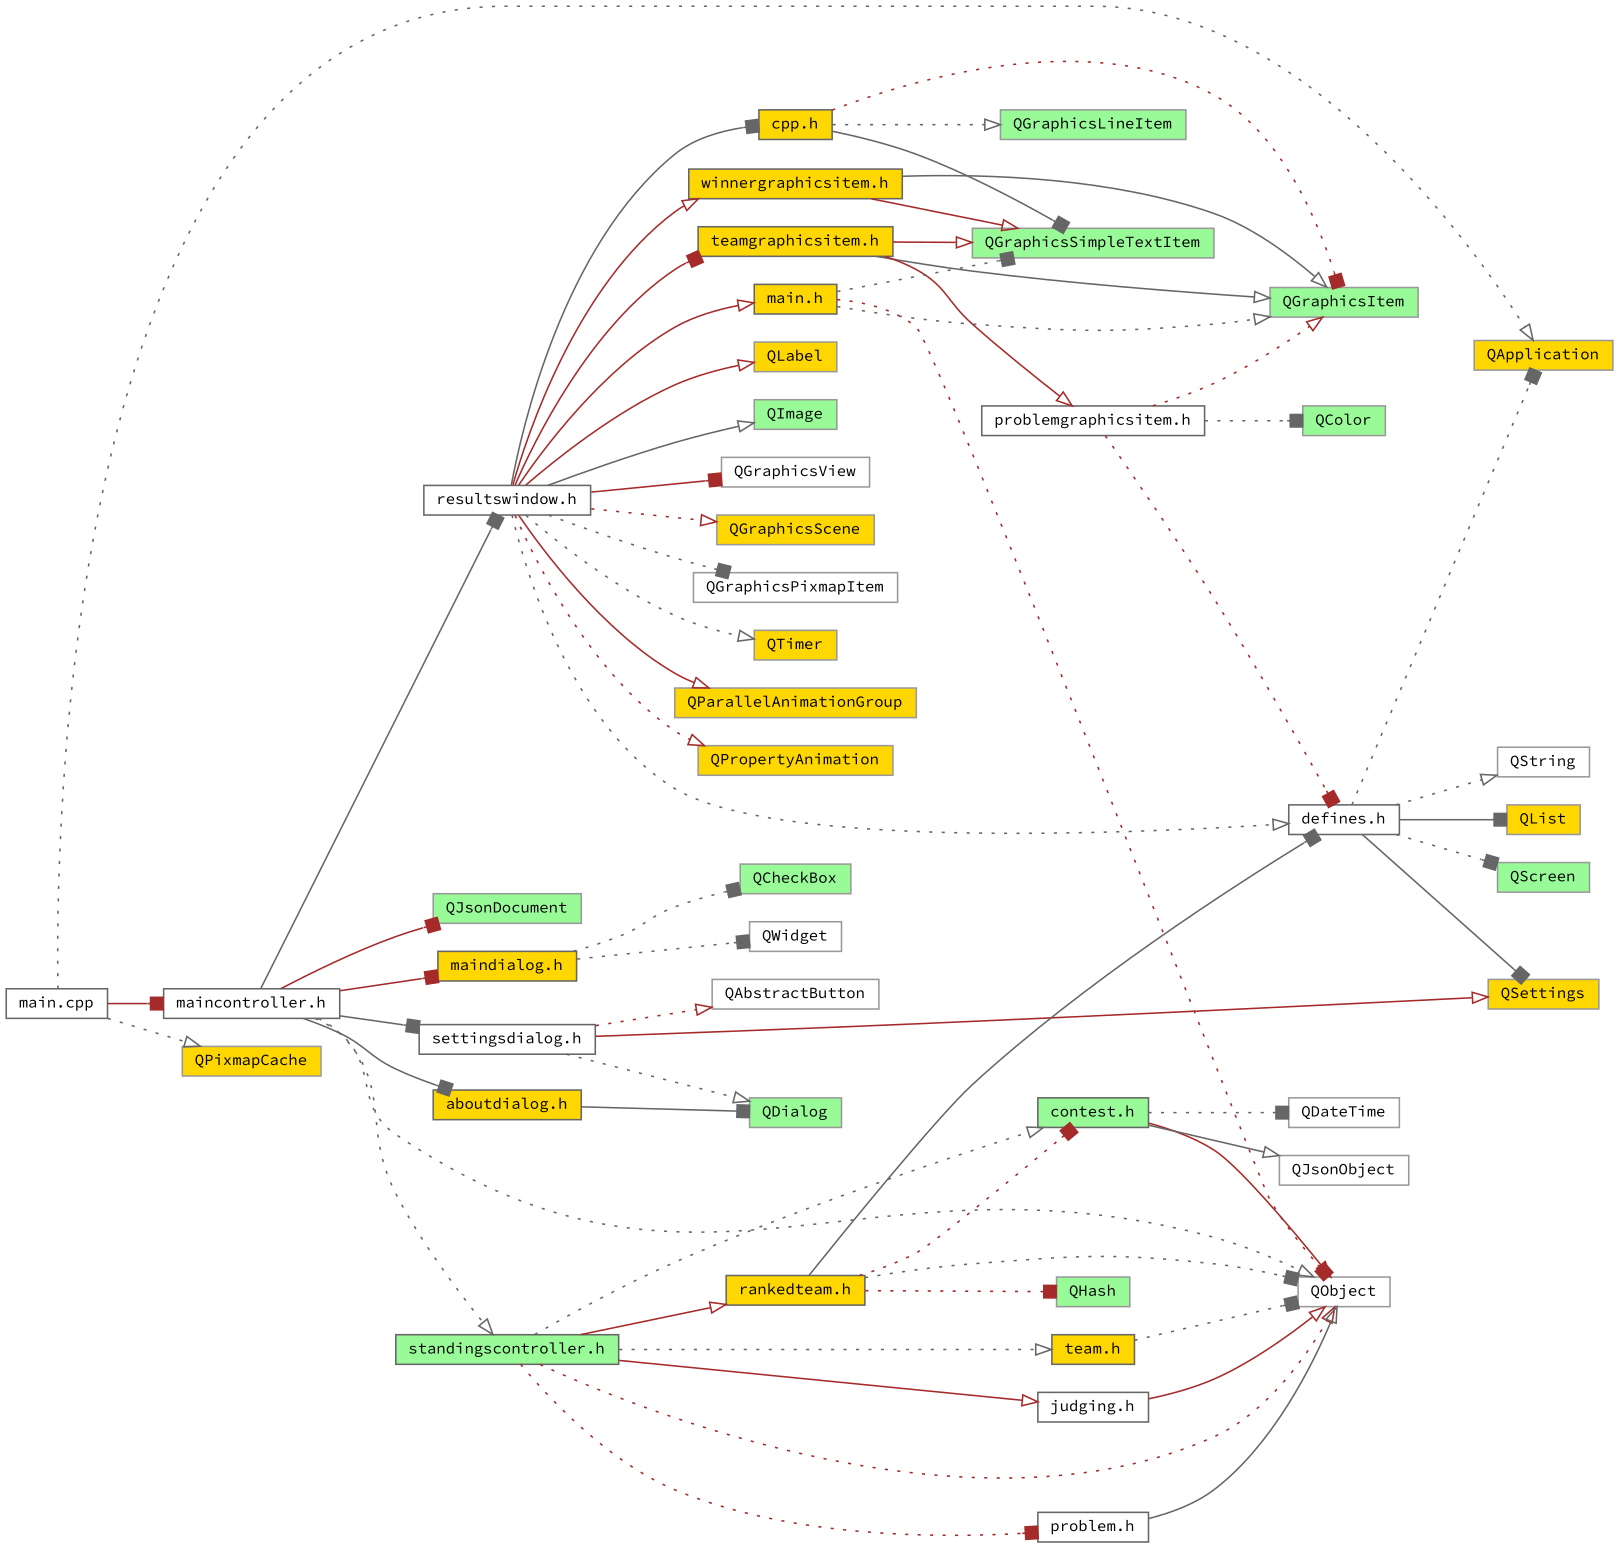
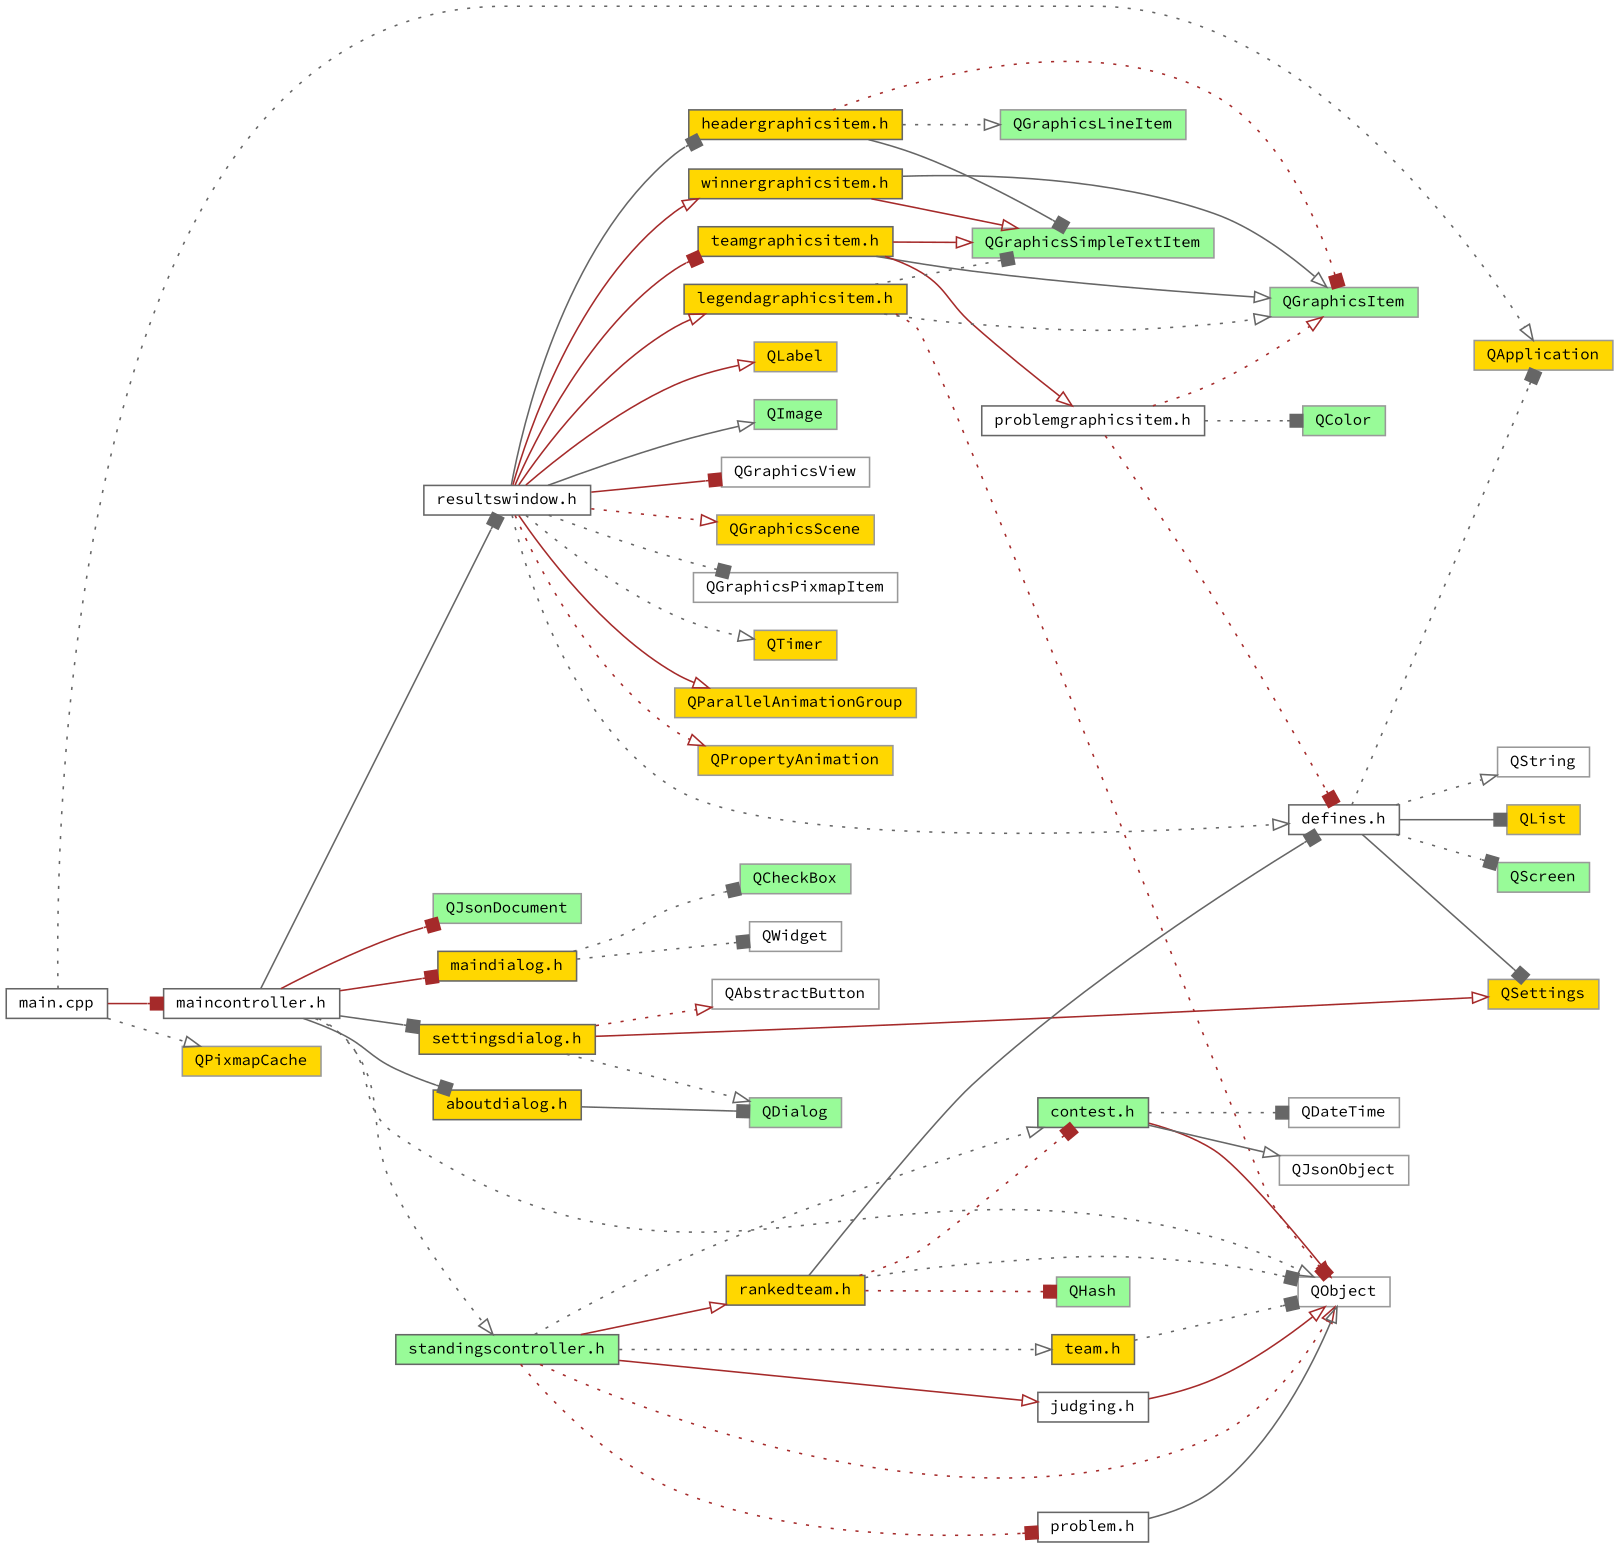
  digraph {
    fontname="Source Code Pro"
    rankdir=LR
    node [color=grey60 fillcolor=gold fontname="Source Code Pro" fontsize=10 shape=box style=filled]
    edge [arrowhead=onormal color=gray40 fontname="Source Code Pro" fontsize=10 labelfontname=Helvetica labelfontsize=10 style=dotted]
    n1 [color=gray40 fillcolor=white fontcolor=black height=0.2 label="main.cpp" width=0.4]
    n2 [height=0.2 label=QApplication width=0.4]
    n3 [height=0.2 label=QPixmapCache width=0.4]
    n4 [color=grey40 fillcolor=white height=0.2 label="maincontroller.h" width=0.4]
    n5 [fillcolor=white height=0.2 label=QObject width=0.4]
    n6 [fillcolor=palegreen height=0.2 label=QJsonDocument width=0.4]
    n7 [color=grey40 height=0.2 label="maindialog.h" width=0.4]
    n8 [color=grey40 height=0.2 label="aboutdialog.h" width=0.4]
    n9 [color=grey40 fillcolor=white height=0.2 label="resultswindow.h" width=0.4]
-   n10 [color=grey40 fillcolor=white height=0.2 label="settingsdialog.h" width=0.4]
+   n10 [color=grey40 height=0.2 label="settingsdialog.h" width=0.4]
    n11 [color=grey40 fillcolor=palegreen height=0.2 label="standingscontroller.h" width=0.4]
    n12 [fillcolor=white height=0.2 label=QWidget width=0.4]
    n13 [fillcolor=palegreen height=0.2 label=QCheckBox width=0.4]
    n14 [fillcolor=palegreen height=0.2 label=QDialog width=0.4]
    n15 [height=0.2 label=QLabel width=0.4]
    n16 [fillcolor=palegreen height=0.2 label=QImage width=0.4]
    n17 [fillcolor=white height=0.2 label=QGraphicsView width=0.4]
    n18 [height=0.2 label=QGraphicsScene width=0.4]
    n19 [fillcolor=white height=0.2 label=QGraphicsPixmapItem width=0.4]
    n20 [height=0.2 label=QTimer width=0.4]
    n21 [height=0.2 label=QParallelAnimationGroup width=0.4]
    n22 [height=0.2 label=QPropertyAnimation width=0.4]
-   n23 [color=grey40 height=0.2 label="cpp.h" width=0.4]
+   n23 [color=grey40 height=0.2 label="headergraphicsitem.h" width=0.4]
    n24 [color=grey40 height=0.2 label="teamgraphicsitem.h" width=0.4]
    n25 [color=grey40 fillcolor=white height=0.2 label="defines.h" width=0.4]
-   n26 [color=grey40 height=0.2 label="main.h" width=0.4]
+   n26 [color=grey40 height=0.2 label="legendagraphicsitem.h" width=0.4]
    n27 [color=grey40 height=0.2 label="winnergraphicsitem.h" width=0.4]
    n28 [height=0.2 label=QSettings width=0.4]
    n29 [fillcolor=white height=0.2 label=QAbstractButton width=0.4]
    n30 [color=grey40 height=0.2 label="rankedteam.h" width=0.4]
    n31 [color=grey40 fillcolor=palegreen height=0.2 label="contest.h" width=0.4]
    n32 [color=grey40 height=0.2 label="team.h" width=0.4]
    n33 [color=grey40 fillcolor=white height=0.2 label="problem.h" width=0.4]
    n34 [color=grey40 fillcolor=white height=0.2 label="judging.h" width=0.4]
    n35 [fillcolor=palegreen height=0.2 label=QGraphicsItem width=0.4]
    n36 [fillcolor=palegreen height=0.2 label=QGraphicsSimpleTextItem width=0.4]
    n37 [fillcolor=palegreen height=0.2 label=QGraphicsLineItem width=0.4]
    n38 [color=grey40 fillcolor=white height=0.2 label="problemgraphicsitem.h" width=0.4]
    n39 [fillcolor=white height=0.2 label=QString width=0.4]
    n40 [height=0.2 label=QList width=0.4]
    n41 [fillcolor=palegreen height=0.2 label=QScreen width=0.4]
    n42 [fillcolor=palegreen height=0.2 label=QColor width=0.4]
    n43 [fillcolor=palegreen height=0.2 label=QHash width=0.4]
    n44 [fillcolor=white height=0.2 label=QJsonObject width=0.4]
    n45 [fillcolor=white height=0.2 label=QDateTime width=0.4]
    n1 -> n2
    n1 -> n3
    n1 -> n4 [arrowhead=box color=brown style=solid]
    n4 -> n5
    n4 -> n6 [arrowhead=box color=brown style=solid]
    n4 -> n7 [arrowhead=box color=brown style=solid]
    n4 -> n8 [arrowhead=box style=solid]
    n4 -> n9 [arrowhead=box style=solid]
    n4 -> n10 [arrowhead=box style=solid]
    n4 -> n11
    n7 -> n12 [arrowhead=box]
    n7 -> n13 [arrowhead=box]
    n8 -> n14 [arrowhead=box style=solid]
    n9 -> n15 [color=brown style=solid]
    n9 -> n16 [style=solid]
    n9 -> n17 [arrowhead=box color=brown style=solid]
    n9 -> n18 [color=brown]
    n9 -> n19 [arrowhead=box]
    n9 -> n20
    n9 -> n21 [color=brown style=solid]
    n9 -> n22 [color=brown]
    n9 -> n23 [arrowhead=box style=solid]
    n9 -> n24 [arrowhead=box color=brown style=solid]
    n9 -> n25
    n9 -> n26 [color=brown style=solid]
    n9 -> n27 [color=brown style=solid]
    n10 -> n14
    n10 -> n28 [color=brown style=solid]
    n10 -> n29 [color=brown]
    n11 -> n5 [color=brown]
    n11 -> n30 [color=brown style=solid]
    n11 -> n31
    n11 -> n32
    n11 -> n33 [arrowhead=box color=brown]
    n11 -> n34 [color=brown style=solid]
    n23 -> n35 [arrowhead=box color=brown]
    n23 -> n36 [arrowhead=box style=solid]
    n23 -> n37
    n24 -> n35 [style=solid]
    n24 -> n36 [color=brown style=solid]
    n24 -> n38 [color=brown style=solid]
    n25 -> n2 [arrowhead=box]
    n25 -> n28 [arrowhead=box style=solid]
    n25 -> n39
    n25 -> n40 [arrowhead=box style=solid]
    n25 -> n41 [arrowhead=box]
    n26 -> n5 [arrowhead=box color=brown]
    n26 -> n35
    n26 -> n36 [arrowhead=box]
    n27 -> n35 [style=solid]
    n27 -> n36 [color=brown style=solid]
    n30 -> n5 [arrowhead=box]
    n30 -> n25 [arrowhead=box style=solid]
    n30 -> n31 [arrowhead=box color=brown]
    n30 -> n43 [arrowhead=box color=brown]
    n31 -> n5 [color=brown style=solid]
    n31 -> n44 [style=solid]
    n31 -> n45 [arrowhead=box]
    n32 -> n5 [arrowhead=box]
    n33 -> n5 [style=solid]
    n34 -> n5 [color=brown style=solid]
    n38 -> n25 [arrowhead=box color=brown]
    n38 -> n35 [color=brown]
    n38 -> n42 [arrowhead=box]
  }
